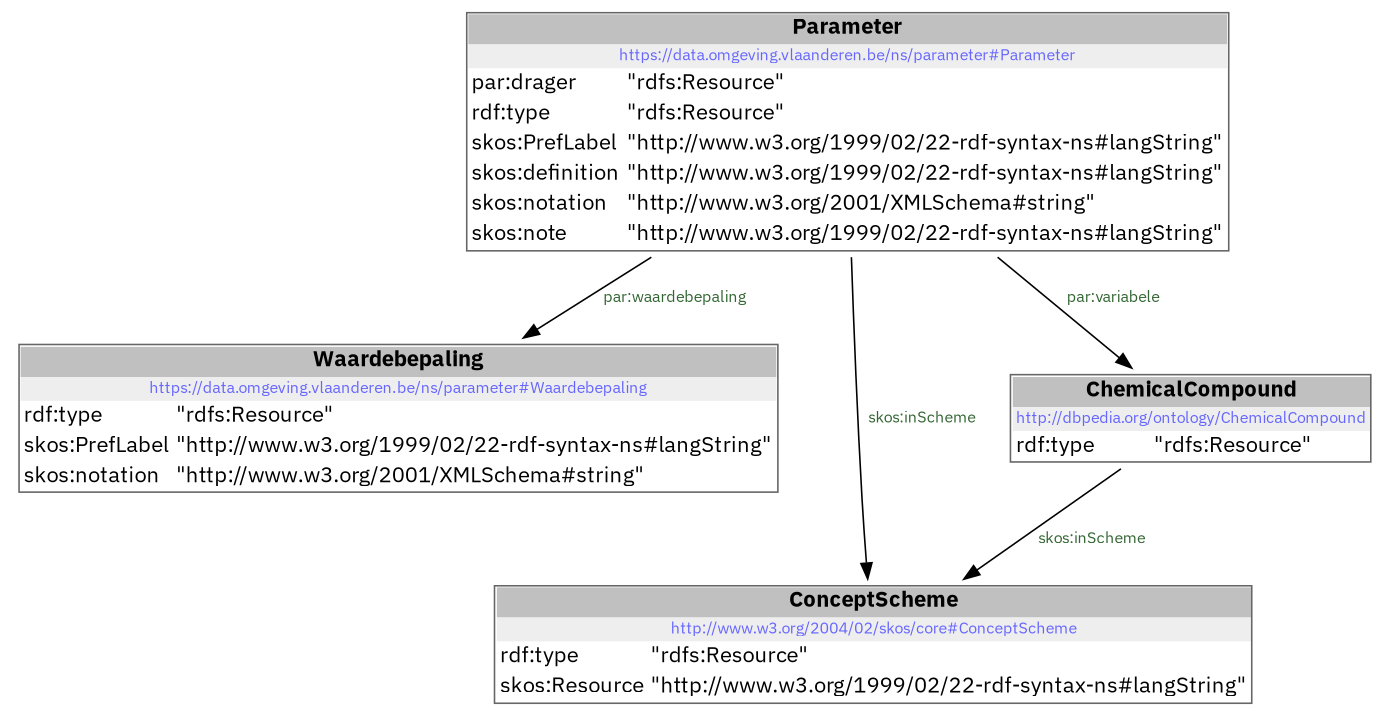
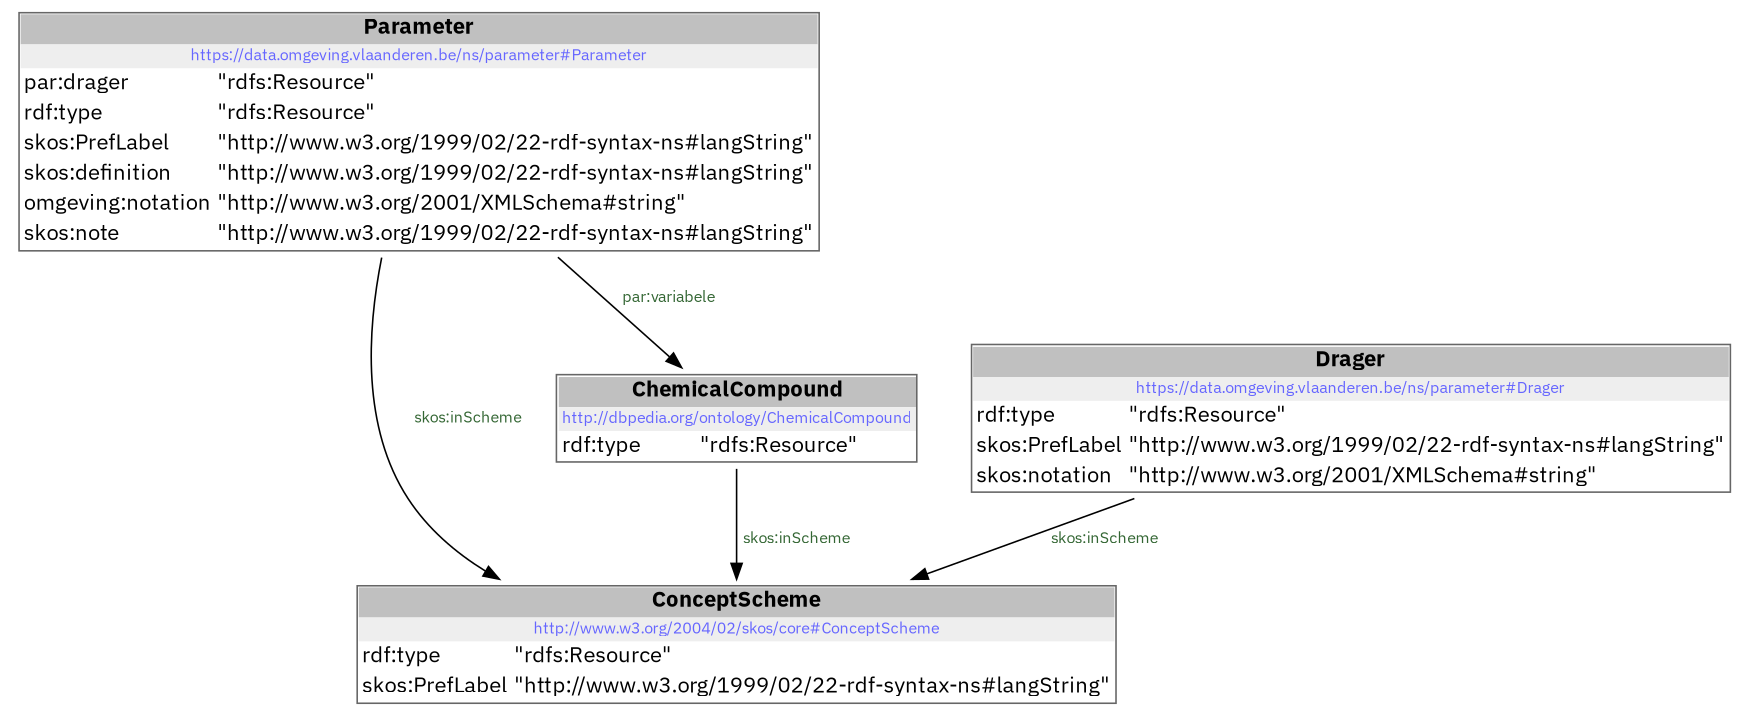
  digraph {
    fontname="IBM Plex Sans"
    node [color=black fontname="IBM Plex Sans" shape=none]
    edge [color=BLACK fontname="IBM Plex Sans"]
-   n1 [label=< <table color='#666666' cellborder='0' cellspacing='0' border='1'><tr><td colspan='2' bgcolor='grey'><B>Waardebepaling</B></td></tr><tr><td href='https://data.omgeving.vlaanderen.be/ns/parameter#Waardebepaling' bgcolor='#eeeeee' colspan='2'><font point-size='10' color='#6666ff'>https://data.omgeving.vlaanderen.be/ns/parameter#Waardebepaling</font></td></tr><tr><td align='left'>rdf:type</td><td align='left'>&quot;rdfs:Resource&quot;</td></tr><tr><td align='left'>skos:PrefLabel</td><td align='left'>&quot;http://www.w3.org/1999/02/22-rdf-syntax-ns#langString&quot;</td></tr><tr><td align='left'>skos:notation</td><td align='left'>&quot;http://www.w3.org/2001/XMLSchema#string&quot;</td></tr></table> >]
-   n2 [label=< <table color='#666666' cellborder='0' cellspacing='0' border='1'><tr><td colspan='2' bgcolor='grey'><B>ConceptScheme</B></td></tr><tr><td href='http://www.w3.org/2004/02/skos/core#ConceptScheme' bgcolor='#eeeeee' colspan='2'><font point-size='10' color='#6666ff'>http://www.w3.org/2004/02/skos/core#ConceptScheme</font></td></tr><tr><td align='left'>rdf:type</td><td align='left'>&quot;rdfs:Resource&quot;</td></tr><tr><td align='left'>skos:Resource</td><td align='left'>&quot;http://www.w3.org/1999/02/22-rdf-syntax-ns#langString&quot;</td></tr></table> >]
-   n3 [label=< <table color='#666666' cellborder='0' cellspacing='0' border='1'><tr><td colspan='2' bgcolor='grey'><B>Parameter</B></td></tr><tr><td href='https://data.omgeving.vlaanderen.be/ns/parameter#Parameter' bgcolor='#eeeeee' colspan='2'><font point-size='10' color='#6666ff'>https://data.omgeving.vlaanderen.be/ns/parameter#Parameter</font></td></tr><tr><td align='left'>par:drager</td><td align='left'>&quot;rdfs:Resource&quot;</td></tr><tr><td align='left'>rdf:type</td><td align='left'>&quot;rdfs:Resource&quot;</td></tr><tr><td align='left'>skos:PrefLabel</td><td align='left'>&quot;http://www.w3.org/1999/02/22-rdf-syntax-ns#langString&quot;</td></tr><tr><td align='left'>skos:definition</td><td align='left'>&quot;http://www.w3.org/1999/02/22-rdf-syntax-ns#langString&quot;</td></tr><tr><td align='left'>skos:notation</td><td align='left'>&quot;http://www.w3.org/2001/XMLSchema#string&quot;</td></tr><tr><td align='left'>skos:note</td><td align='left'>&quot;http://www.w3.org/1999/02/22-rdf-syntax-ns#langString&quot;</td></tr></table> >]
+   n2 [label=< <table color='#666666' cellborder='0' cellspacing='0' border='1'><tr><td colspan='2' bgcolor='grey'><B>ConceptScheme</B></td></tr><tr><td href='http://www.w3.org/2004/02/skos/core#ConceptScheme' bgcolor='#eeeeee' colspan='2'><font point-size='10' color='#6666ff'>http://www.w3.org/2004/02/skos/core#ConceptScheme</font></td></tr><tr><td align='left'>rdf:type</td><td align='left'>&quot;rdfs:Resource&quot;</td></tr><tr><td align='left'>skos:PrefLabel</td><td align='left'>&quot;http://www.w3.org/1999/02/22-rdf-syntax-ns#langString&quot;</td></tr></table> >]
+   n3 [label=< <table color='#666666' cellborder='0' cellspacing='0' border='1'><tr><td colspan='2' bgcolor='grey'><B>Parameter</B></td></tr><tr><td href='https://data.omgeving.vlaanderen.be/ns/parameter#Parameter' bgcolor='#eeeeee' colspan='2'><font point-size='10' color='#6666ff'>https://data.omgeving.vlaanderen.be/ns/parameter#Parameter</font></td></tr><tr><td align='left'>par:drager</td><td align='left'>&quot;rdfs:Resource&quot;</td></tr><tr><td align='left'>rdf:type</td><td align='left'>&quot;rdfs:Resource&quot;</td></tr><tr><td align='left'>skos:PrefLabel</td><td align='left'>&quot;http://www.w3.org/1999/02/22-rdf-syntax-ns#langString&quot;</td></tr><tr><td align='left'>skos:definition</td><td align='left'>&quot;http://www.w3.org/1999/02/22-rdf-syntax-ns#langString&quot;</td></tr><tr><td align='left'>omgeving:notation</td><td align='left'>&quot;http://www.w3.org/2001/XMLSchema#string&quot;</td></tr><tr><td align='left'>skos:note</td><td align='left'>&quot;http://www.w3.org/1999/02/22-rdf-syntax-ns#langString&quot;</td></tr></table> >]
    n4 [label=< <table color='#666666' cellborder='0' cellspacing='0' border='1'><tr><td colspan='2' bgcolor='grey'><B>ChemicalCompound</B></td></tr><tr><td href='http://dbpedia.org/ontology/ChemicalCompound' bgcolor='#eeeeee' colspan='2'><font point-size='10' color='#6666ff'>http://dbpedia.org/ontology/ChemicalCompound</font></td></tr><tr><td align='left'>rdf:type</td><td align='left'>&quot;rdfs:Resource&quot;</td></tr></table> >]
-   n3 -> n1 [label=< <font point-size='10' color='#336633'>par:waardebepaling</font> >]
+   n5 [label=< <table color='#666666' cellborder='0' cellspacing='0' border='1'><tr><td colspan='2' bgcolor='grey'><B>Drager</B></td></tr><tr><td href='https://data.omgeving.vlaanderen.be/ns/parameter#Drager' bgcolor='#eeeeee' colspan='2'><font point-size='10' color='#6666ff'>https://data.omgeving.vlaanderen.be/ns/parameter#Drager</font></td></tr><tr><td align='left'>rdf:type</td><td align='left'>&quot;rdfs:Resource&quot;</td></tr><tr><td align='left'>skos:PrefLabel</td><td align='left'>&quot;http://www.w3.org/1999/02/22-rdf-syntax-ns#langString&quot;</td></tr><tr><td align='left'>skos:notation</td><td align='left'>&quot;http://www.w3.org/2001/XMLSchema#string&quot;</td></tr></table> >]
    n3 -> n2 [label=< <font point-size='10' color='#336633'>skos:inScheme</font> >]
    n3 -> n4 [label=< <font point-size='10' color='#336633'>par:variabele</font> >]
    n4 -> n2 [label=< <font point-size='10' color='#336633'>skos:inScheme</font> >]
+   n5 -> n2 [label=< <font point-size='10' color='#336633'>skos:inScheme</font> >]
  }
